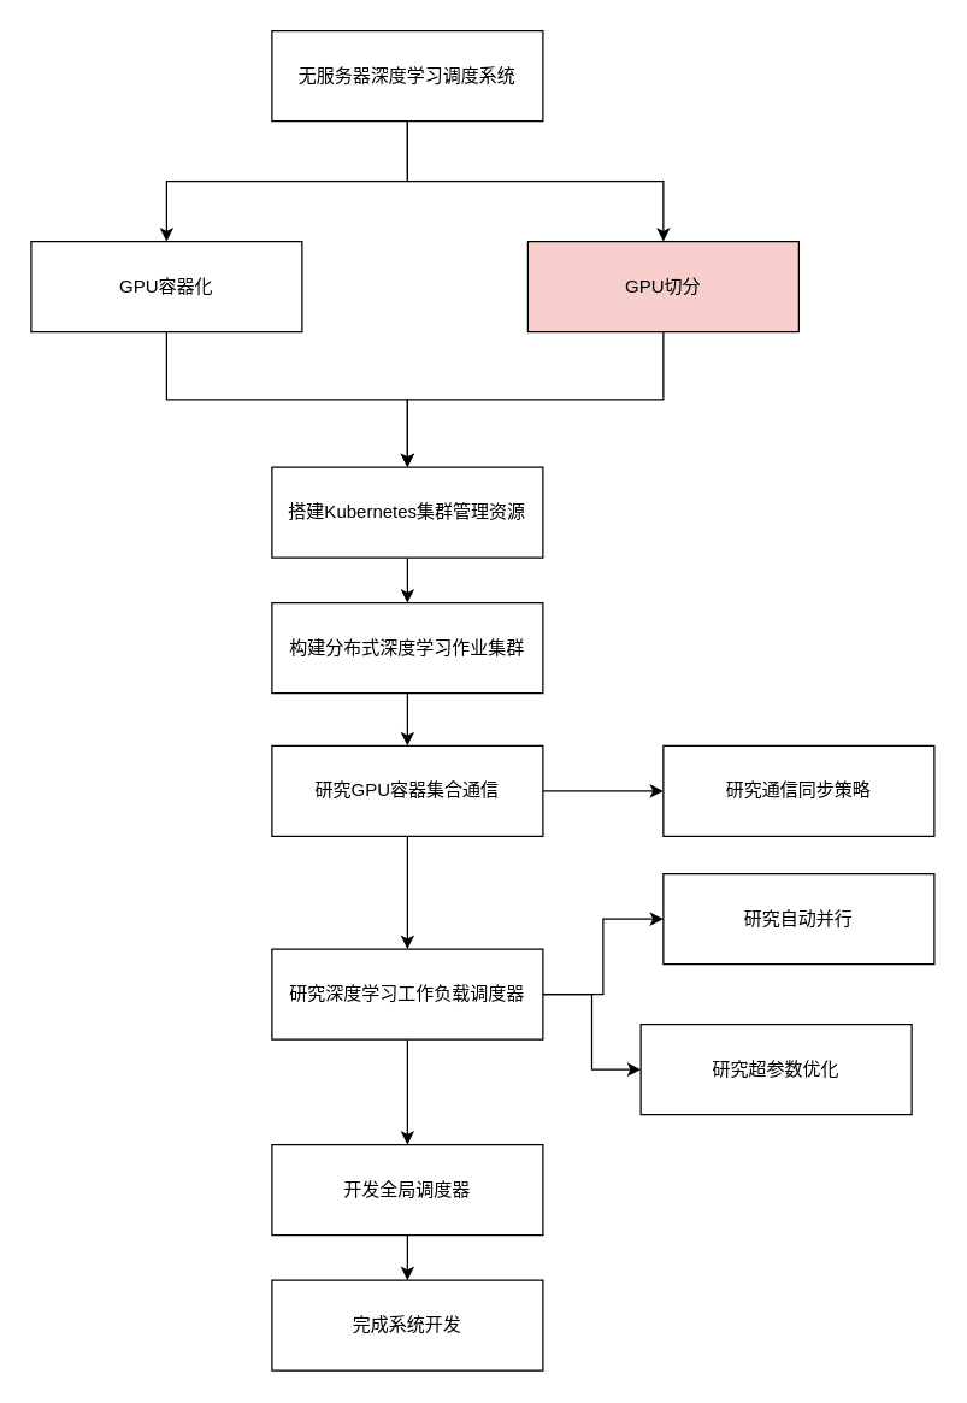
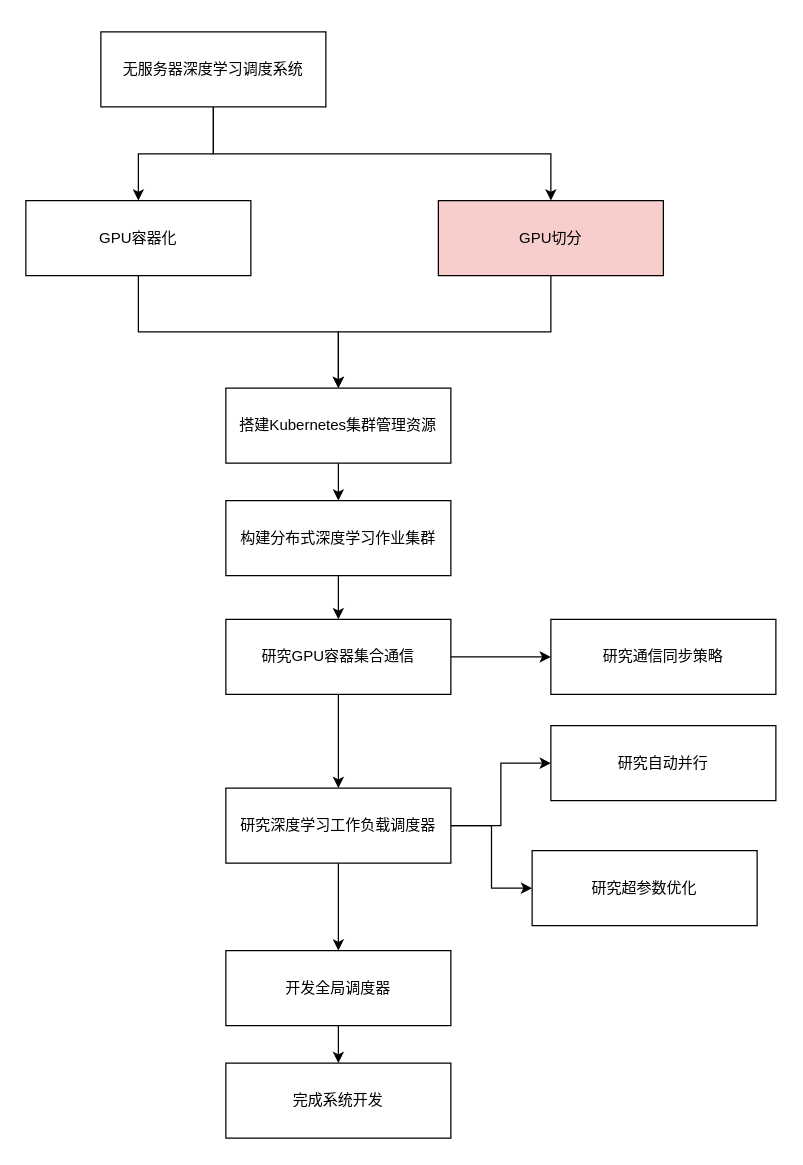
  <mxCell id="0" />
  <mxCell id="1" parent="0" />
  <mxCell id="2" style="edgeStyle=orthogonalEdgeStyle;rounded=0;orthogonalLoop=1;jettySize=auto;html=1;exitX=0.5;exitY=1;exitDx=0;exitDy=0;entryX=0.5;entryY=0;entryDx=0;entryDy=0;" edge="1" parent="1" source="4" target="6"><mxGeometry relative="1" as="geometry" /></mxCell>
  <mxCell id="3" style="edgeStyle=orthogonalEdgeStyle;rounded=0;orthogonalLoop=1;jettySize=auto;html=1;exitX=0.5;exitY=1;exitDx=0;exitDy=0;" edge="1" parent="1" source="4" target="8"><mxGeometry relative="1" as="geometry" /></mxCell>
- <mxCell id="4" value="无服务器深度学习调度系统" style="rounded=0;whiteSpace=wrap;html=1;" vertex="1" parent="1"><mxGeometry x="180" y="20" width="180" height="60" as="geometry" /></mxCell>
+ <mxCell id="4" value="无服务器深度学习调度系统" style="rounded=0;whiteSpace=wrap;html=1;" vertex="1" parent="1"><mxGeometry x="80" y="25" width="180" height="60" as="geometry" /></mxCell>
  <mxCell id="5" style="edgeStyle=orthogonalEdgeStyle;rounded=0;orthogonalLoop=1;jettySize=auto;html=1;exitX=0.5;exitY=1;exitDx=0;exitDy=0;" edge="1" parent="1" source="6" target="10"><mxGeometry relative="1" as="geometry" /></mxCell>
  <mxCell id="6" value="GPU容器化" style="rounded=0;whiteSpace=wrap;html=1;" vertex="1" parent="1"><mxGeometry x="20" y="160" width="180" height="60" as="geometry" /></mxCell>
  <mxCell id="7" style="edgeStyle=orthogonalEdgeStyle;rounded=0;orthogonalLoop=1;jettySize=auto;html=1;exitX=0.5;exitY=1;exitDx=0;exitDy=0;" edge="1" parent="1" source="8" target="10"><mxGeometry relative="1" as="geometry" /></mxCell>
  <mxCell id="8" value="GPU切分" style="rounded=0;whiteSpace=wrap;html=1;fillColor=#f8cecc;" vertex="1" parent="1"><mxGeometry x="350" y="160" width="180" height="60" as="geometry" /></mxCell>
  <mxCell id="9" style="edgeStyle=orthogonalEdgeStyle;rounded=0;orthogonalLoop=1;jettySize=auto;html=1;exitX=0.5;exitY=1;exitDx=0;exitDy=0;entryX=0.5;entryY=0;entryDx=0;entryDy=0;" edge="1" parent="1" source="10" target="15"><mxGeometry relative="1" as="geometry" /></mxCell>
  <mxCell id="10" value="搭建Kubernetes集群管理资源" style="rounded=0;whiteSpace=wrap;html=1;" vertex="1" parent="1"><mxGeometry x="180" y="310" width="180" height="60" as="geometry" /></mxCell>
  <mxCell id="11" style="edgeStyle=orthogonalEdgeStyle;rounded=0;orthogonalLoop=1;jettySize=auto;html=1;exitX=0.5;exitY=1;exitDx=0;exitDy=0;" edge="1" parent="1" source="13" target="19"><mxGeometry relative="1" as="geometry" /></mxCell>
  <mxCell id="12" style="edgeStyle=orthogonalEdgeStyle;rounded=0;orthogonalLoop=1;jettySize=auto;html=1;exitX=1;exitY=0.5;exitDx=0;exitDy=0;entryX=0;entryY=0.5;entryDx=0;entryDy=0;" edge="1" parent="1" source="13" target="24"><mxGeometry relative="1" as="geometry" /></mxCell>
  <mxCell id="13" value="研究GPU容器集合通信" style="rounded=0;horizontal=1;verticalAlign=middle;align=center;whiteSpace=wrap;html=1;labelPosition=center;verticalLabelPosition=middle;" vertex="1" parent="1"><mxGeometry x="180" y="495" width="180" height="60" as="geometry" /></mxCell>
  <mxCell id="14" style="edgeStyle=orthogonalEdgeStyle;rounded=0;orthogonalLoop=1;jettySize=auto;html=1;exitX=0.5;exitY=1;exitDx=0;exitDy=0;" edge="1" parent="1" source="15" target="13"><mxGeometry relative="1" as="geometry" /></mxCell>
  <mxCell id="15" value="构建分布式深度学习作业集群" style="rounded=0;whiteSpace=wrap;html=1;" vertex="1" parent="1"><mxGeometry x="180" y="400" width="180" height="60" as="geometry" /></mxCell>
  <mxCell id="16" style="edgeStyle=orthogonalEdgeStyle;rounded=0;orthogonalLoop=1;jettySize=auto;html=1;exitX=1;exitY=0.5;exitDx=0;exitDy=0;entryX=0;entryY=0.5;entryDx=0;entryDy=0;" edge="1" parent="1" source="19" target="22"><mxGeometry relative="1" as="geometry" /></mxCell>
  <mxCell id="17" style="edgeStyle=orthogonalEdgeStyle;rounded=0;orthogonalLoop=1;jettySize=auto;html=1;exitX=1;exitY=0.5;exitDx=0;exitDy=0;entryX=0;entryY=0.5;entryDx=0;entryDy=0;" edge="1" parent="1" source="19" target="23"><mxGeometry relative="1" as="geometry" /></mxCell>
  <mxCell id="18" style="edgeStyle=orthogonalEdgeStyle;rounded=0;orthogonalLoop=1;jettySize=auto;html=1;exitX=0.5;exitY=1;exitDx=0;exitDy=0;entryX=0.5;entryY=0;entryDx=0;entryDy=0;" edge="1" parent="1" source="19" target="21"><mxGeometry relative="1" as="geometry" /></mxCell>
  <mxCell id="19" value="研究深度学习工作负载调度器" style="rounded=0;horizontal=1;verticalAlign=middle;align=center;whiteSpace=wrap;html=1;labelPosition=center;verticalLabelPosition=middle;" vertex="1" parent="1"><mxGeometry x="180" y="630" width="180" height="60" as="geometry" /></mxCell>
  <mxCell id="20" style="edgeStyle=orthogonalEdgeStyle;rounded=0;orthogonalLoop=1;jettySize=auto;html=1;exitX=0.5;exitY=1;exitDx=0;exitDy=0;entryX=0.5;entryY=0;entryDx=0;entryDy=0;" edge="1" parent="1" source="21" target="25"><mxGeometry relative="1" as="geometry" /></mxCell>
  <mxCell id="21" value="开发全局调度器" style="rounded=0;horizontal=1;verticalAlign=middle;align=center;whiteSpace=wrap;html=1;labelPosition=center;verticalLabelPosition=middle;" vertex="1" parent="1"><mxGeometry x="180" y="760" width="180" height="60" as="geometry" /></mxCell>
  <mxCell id="22" value="研究自动并行" style="rounded=0;horizontal=1;verticalAlign=middle;align=center;whiteSpace=wrap;html=1;labelPosition=center;verticalLabelPosition=middle;" vertex="1" parent="1"><mxGeometry x="440" y="580" width="180" height="60" as="geometry" /></mxCell>
  <mxCell id="23" value="研究超参数优化" style="rounded=0;horizontal=1;verticalAlign=middle;align=center;whiteSpace=wrap;html=1;labelPosition=center;verticalLabelPosition=middle;" vertex="1" parent="1"><mxGeometry x="425" y="680" width="180" height="60" as="geometry" /></mxCell>
  <mxCell id="24" value="研究通信同步策略" style="rounded=0;horizontal=1;verticalAlign=middle;align=center;whiteSpace=wrap;html=1;labelPosition=center;verticalLabelPosition=middle;" vertex="1" parent="1"><mxGeometry x="440" y="495" width="180" height="60" as="geometry" /></mxCell>
  <mxCell id="25" value="完成系统开发" style="rounded=0;horizontal=1;verticalAlign=middle;align=center;whiteSpace=wrap;html=1;labelPosition=center;verticalLabelPosition=middle;" vertex="1" parent="1"><mxGeometry x="180" y="850" width="180" height="60" as="geometry" /></mxCell>
